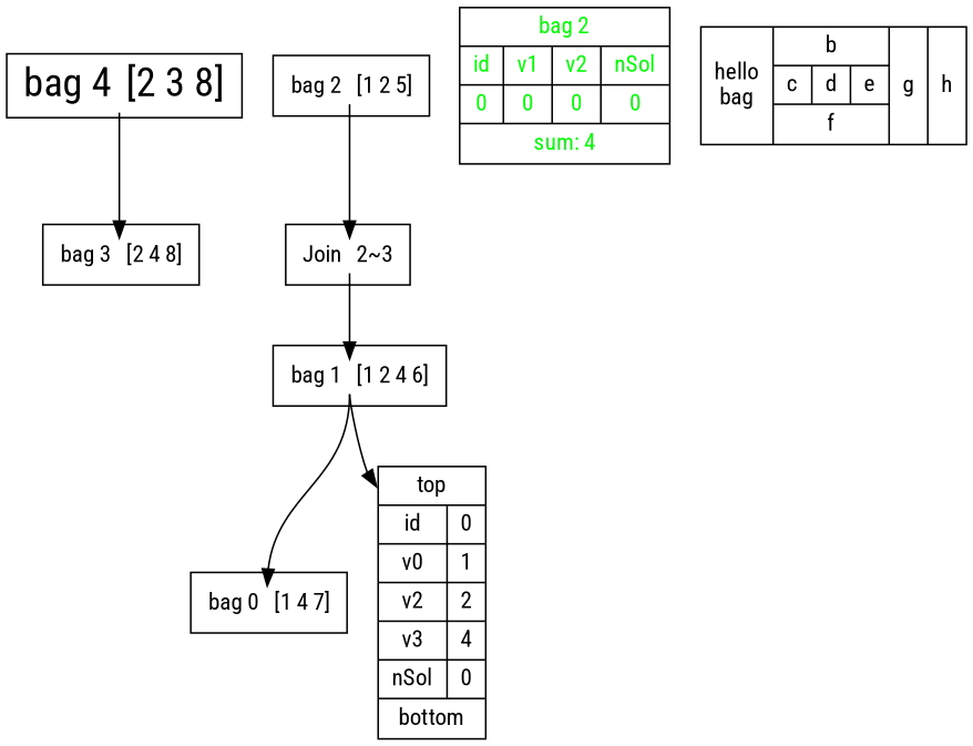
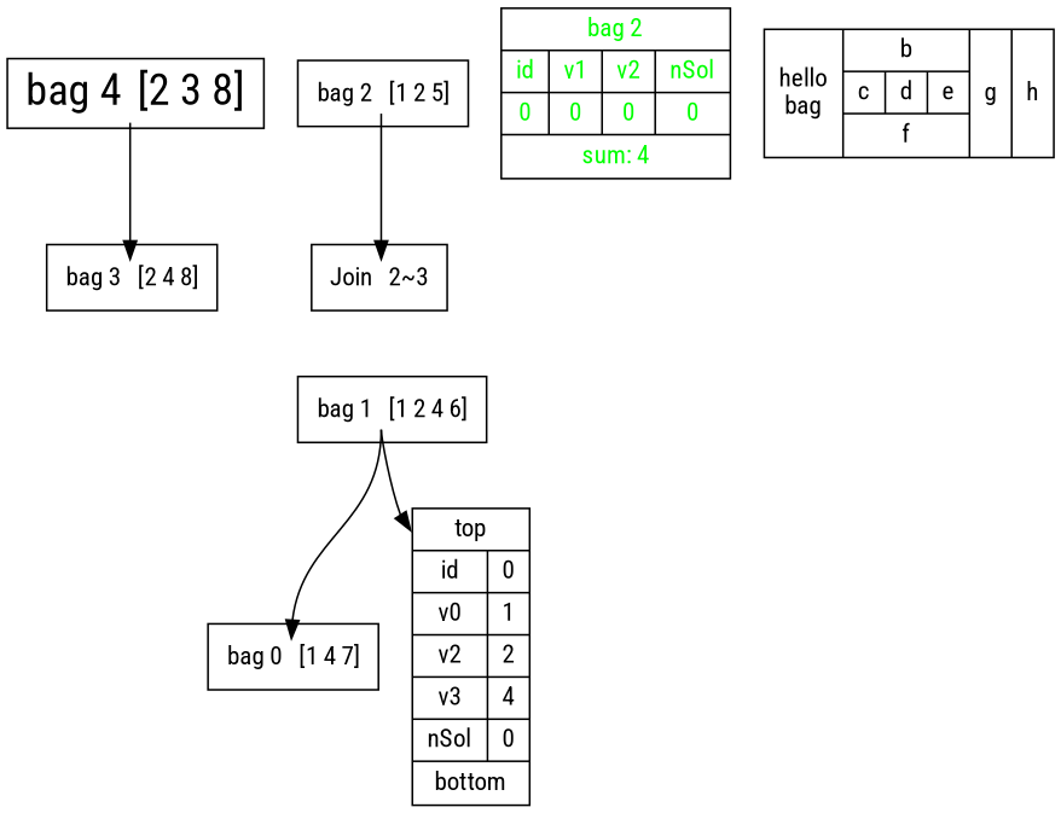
  digraph {
    fontname="Roboto Condensed"
    node [fontname="Roboto Condensed" shape=rect]
    edge [fontname="Roboto Condensed" headport=anchor tailport=anchor]
    n1 [fontsize=24 label=<<TABLE BORDER="0" CELLBORDER="0" CELLSPACING="0">               <TR><TD BGCOLOR="white">bag 4</TD><TD PORT="anchor"></TD><TD>[2 3 8]</TD></TR></TABLE>>]
    n2 [label=<<TABLE BORDER="0" CELLBORDER="0" CELLSPACING="0">               <TR><TD BGCOLOR="white">bag 3</TD><TD PORT="anchor"></TD><TD>[2 4 8]</TD></TR></TABLE>>]
    n3 [label=<<TABLE BORDER="0" CELLBORDER="0" CELLSPACING="0">               <TR><TD BGCOLOR="white">Join</TD><TD PORT="anchor"></TD><TD>2~3</TD></TR></TABLE>>]
    n4 [label=<<TABLE BORDER="0" CELLBORDER="0" CELLSPACING="0">               <TR><TD BGCOLOR="white">bag 1</TD><TD PORT="anchor"></TD><TD>[1 2 4 6]</TD></TR></TABLE>>]
    n5 [label=<<TABLE BORDER="0" CELLBORDER="0" CELLSPACING="0">               <TR><TD BGCOLOR="white">bag 0</TD><TD PORT="anchor"></TD><TD>[1 4 7]</TD></TR></TABLE>>]
    n6 [label="{<anchor> top|{{id|v0|v2|v3|nSol}|{0|1|2|4|0}}|bottom}" shape=record]
    n7 [label=<<TABLE BORDER="0" CELLBORDER="0" CELLSPACING="0">               <TR><TD BGCOLOR="white">bag 2</TD><TD PORT="anchor"></TD><TD>[1 2 5]</TD></TR></TABLE>>]
    n8 [fontcolor=green label="{<f0> bag 2|{{id|0}|{v1|0}|{ v2|0}|{ nSol|0}}|sum: 4}" shape=record]
    n9 [label="hello\nbag |{ b |{c|<here> d|e}| f}| g | h" shape=record]
    n1 -> n2
-   n3 -> n4
    n4 -> n5
    n4 -> n6
    n7 -> n3
  }
